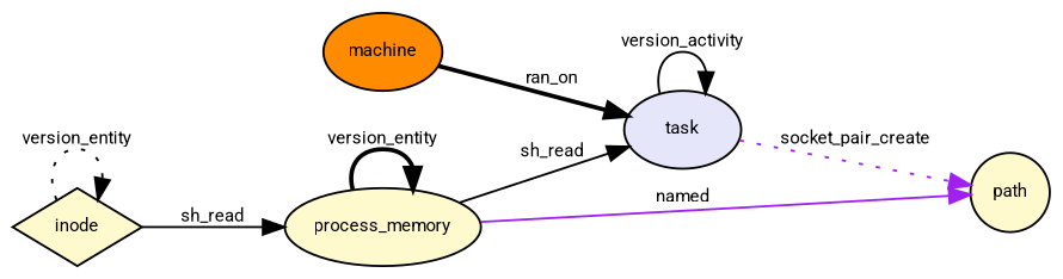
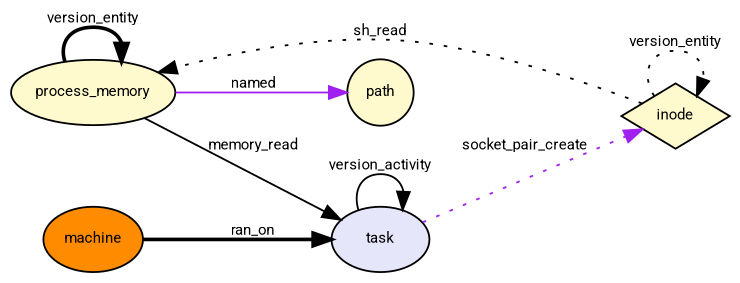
  digraph {
    fontname=Roboto
    rankdir=LR
    node [fillcolor="#fffacd" fontname=Roboto fontsize=8 shape=ellipse style=filled]
    edge [color=black fontname=Roboto fontsize=8 style=solid]
    n1 [label=path shape=circle]
    n2 [label=process_memory]
    n3 [fillcolor="#e6e6fa" label=task]
    n4 [label=inode shape=diamond]
    n5 [fillcolor="#ff8c00" label=machine]
    n2 -> n1 [color=purple label=named]
    n2 -> n2 [label=version_entity style=bold]
-   n2 -> n3 [label=sh_read]
+   n2 -> n3 [label=memory_read]
    n3 -> n3 [label=version_activity]
-   n3 -> n1 [color=purple label=socket_pair_create style=dotted]
-   n4 -> n2 [label=sh_read]
+   n3 -> n4 [color=purple label=socket_pair_create style=dotted]
+   n4 -> n2 [label=sh_read style=dotted]
    n4 -> n4 [label=version_entity style=dotted]
    n5 -> n3 [label=ran_on style=bold]
  }
